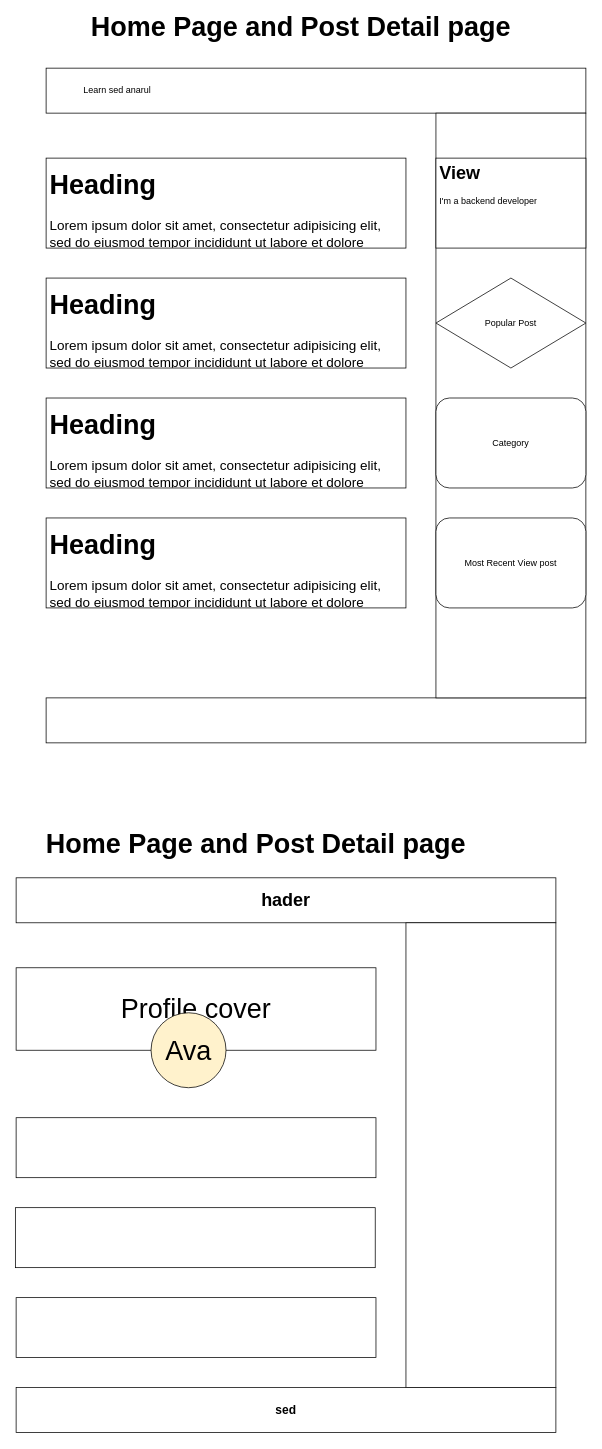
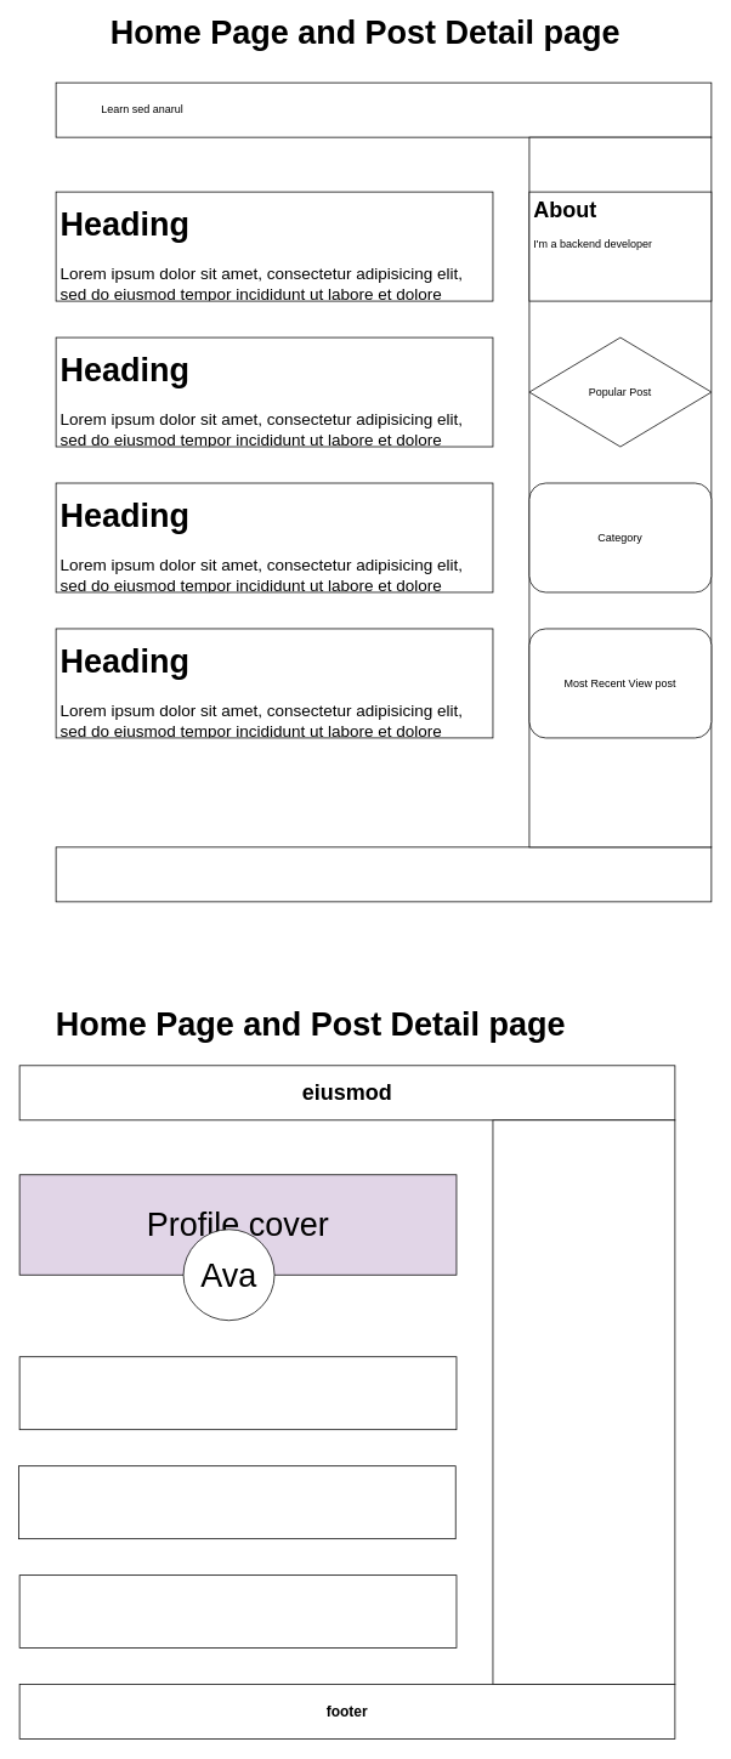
  <mxCell id="0" />
  <mxCell id="1" parent="0" />
  <mxCell id="2" value="" style="rounded=0;whiteSpace=wrap;html=1;" vertex="1" parent="1"><mxGeometry x="61" y="90" width="720" height="60" as="geometry" /></mxCell>
  <mxCell id="3" value="" style="rounded=0;whiteSpace=wrap;html=1;" vertex="1" parent="1"><mxGeometry x="61" y="930" width="720" height="60" as="geometry" /></mxCell>
  <mxCell id="4" value="" style="rounded=0;whiteSpace=wrap;html=1;" vertex="1" parent="1"><mxGeometry x="581" y="150" width="200" height="780" as="geometry" /></mxCell>
  <mxCell id="5" value="" style="rounded=0;whiteSpace=wrap;html=1;" vertex="1" parent="1"><mxGeometry x="61" y="210" width="480" height="120" as="geometry" /></mxCell>
  <mxCell id="6" value="" style="rounded=0;whiteSpace=wrap;html=1;" vertex="1" parent="1"><mxGeometry x="61" y="370" width="480" height="120" as="geometry" /></mxCell>
  <mxCell id="7" value="" style="rounded=0;whiteSpace=wrap;html=1;" vertex="1" parent="1"><mxGeometry x="61" y="530" width="480" height="120" as="geometry" /></mxCell>
  <mxCell id="8" value="" style="rounded=0;whiteSpace=wrap;html=1;" vertex="1" parent="1"><mxGeometry x="61" y="690" width="480" height="120" as="geometry" /></mxCell>
  <mxCell id="9" value="Learn sed anarul" style="text;html=1;strokeColor=none;fillColor=none;align=center;verticalAlign=middle;whiteSpace=wrap;rounded=0;" vertex="1" parent="1"><mxGeometry x="101" y="105" width="110" height="30" as="geometry" /></mxCell>
  <mxCell id="10" value="" style="rounded=0;whiteSpace=wrap;html=1;direction=south;" vertex="1" parent="1"><mxGeometry x="581" y="210" width="200" height="120" as="geometry" /></mxCell>
  <mxCell id="11" value="Popular Post" style="rhombus;whiteSpace=wrap;html=1;" vertex="1" parent="1"><mxGeometry x="581" y="370" width="200" height="120" as="geometry" /></mxCell>
  <mxCell id="12" value="Category" style="whiteSpace=wrap;html=1;rounded=1;" vertex="1" parent="1"><mxGeometry x="581" y="530" width="200" height="120" as="geometry" /></mxCell>
  <mxCell id="13" value="Most Recent View post" style="whiteSpace=wrap;html=1;rounded=1;" vertex="1" parent="1"><mxGeometry x="581" y="690" width="200" height="120" as="geometry" /></mxCell>
- <mxCell id="14" value="&lt;h1&gt;View&lt;/h1&gt;&lt;div&gt;I'm a backend developer&lt;/div&gt;" style="text;html=1;strokeColor=none;fillColor=none;spacing=5;spacingTop=-20;whiteSpace=wrap;overflow=hidden;rounded=0;" vertex="1" parent="1"><mxGeometry x="581" y="210" width="200" height="120" as="geometry" /></mxCell>
+ <mxCell id="14" value="&lt;h1&gt;About&lt;/h1&gt;&lt;div&gt;I'm a backend developer&lt;/div&gt;" style="text;html=1;strokeColor=none;fillColor=none;spacing=5;spacingTop=-20;whiteSpace=wrap;overflow=hidden;rounded=0;" vertex="1" parent="1"><mxGeometry x="581" y="210" width="200" height="120" as="geometry" /></mxCell>
  <mxCell id="15" value="&lt;h1&gt;Heading&lt;/h1&gt;&lt;p&gt;Lorem ipsum dolor sit amet, consectetur adipisicing elit, sed do eiusmod tempor incididunt ut labore et dolore magna aliqua.&lt;/p&gt;" style="text;html=1;strokeColor=none;fillColor=none;spacing=5;spacingTop=-20;whiteSpace=wrap;overflow=hidden;rounded=0;fontSize=18;" vertex="1" parent="1"><mxGeometry x="61" y="210" width="480" height="120" as="geometry" /></mxCell>
  <mxCell id="16" value="&lt;h1&gt;Heading&lt;/h1&gt;&lt;p&gt;Lorem ipsum dolor sit amet, consectetur adipisicing elit, sed do eiusmod tempor incididunt ut labore et dolore magna aliqua.&lt;/p&gt;" style="text;html=1;strokeColor=none;fillColor=none;spacing=5;spacingTop=-20;whiteSpace=wrap;overflow=hidden;rounded=0;fontSize=18;" vertex="1" parent="1"><mxGeometry x="61" y="370" width="480" height="120" as="geometry" /></mxCell>
  <mxCell id="17" value="&lt;h1&gt;Heading&lt;/h1&gt;&lt;p&gt;Lorem ipsum dolor sit amet, consectetur adipisicing elit, sed do eiusmod tempor incididunt ut labore et dolore magna aliqua.&lt;/p&gt;" style="text;html=1;strokeColor=none;fillColor=none;spacing=5;spacingTop=-20;whiteSpace=wrap;overflow=hidden;rounded=0;fontSize=18;" vertex="1" parent="1"><mxGeometry x="61" y="530" width="480" height="120" as="geometry" /></mxCell>
  <mxCell id="18" value="&lt;h1&gt;Heading&lt;/h1&gt;&lt;p&gt;Lorem ipsum dolor sit amet, consectetur adipisicing elit, sed do eiusmod tempor incididunt ut labore et dolore magna aliqua.&lt;/p&gt;" style="text;html=1;strokeColor=none;fillColor=none;spacing=5;spacingTop=-20;whiteSpace=wrap;overflow=hidden;rounded=0;fontSize=18;" vertex="1" parent="1"><mxGeometry x="61" y="690" width="480" height="120" as="geometry" /></mxCell>
  <mxCell id="19" value="&lt;font style=&quot;font-size: 36px&quot;&gt;Home Page and Post Detail page&lt;/font&gt;" style="text;html=1;strokeColor=none;fillColor=none;align=center;verticalAlign=middle;whiteSpace=wrap;rounded=0;fontSize=18;fontStyle=1" vertex="1" parent="1"><mxGeometry x="101" y="20" width="600" height="30" as="geometry" /></mxCell>
  <mxCell id="20" value="&lt;font style=&quot;font-size: 36px&quot;&gt;Home Page and Post Detail page&lt;/font&gt;" style="text;html=1;strokeColor=none;fillColor=none;align=center;verticalAlign=middle;whiteSpace=wrap;rounded=0;fontSize=18;fontStyle=1" vertex="1" parent="1"><mxGeometry x="41" y="1110" width="600" height="30" as="geometry" /></mxCell>
- <mxCell id="21" value="&lt;font style=&quot;font-size: 24px&quot;&gt;&lt;b&gt;hader&lt;/b&gt;&lt;/font&gt;" style="rounded=0;whiteSpace=wrap;html=1;" vertex="1" parent="1"><mxGeometry x="21" y="1170" width="720" height="60" as="geometry" /></mxCell>
- <mxCell id="22" value="&lt;font size=&quot;3&quot;&gt;&lt;b&gt;sed&lt;/b&gt;&lt;/font&gt;" style="rounded=0;whiteSpace=wrap;html=1;" vertex="1" parent="1"><mxGeometry x="21" y="1850" width="720" height="60" as="geometry" /></mxCell>
+ <mxCell id="21" value="&lt;font style=&quot;font-size: 24px&quot;&gt;&lt;b&gt;eiusmod&lt;/b&gt;&lt;/font&gt;" style="rounded=0;whiteSpace=wrap;html=1;" vertex="1" parent="1"><mxGeometry x="21" y="1170" width="720" height="60" as="geometry" /></mxCell>
+ <mxCell id="22" value="&lt;font size=&quot;3&quot;&gt;&lt;b&gt;footer&lt;/b&gt;&lt;/font&gt;" style="rounded=0;whiteSpace=wrap;html=1;" vertex="1" parent="1"><mxGeometry x="21" y="1850" width="720" height="60" as="geometry" /></mxCell>
  <mxCell id="23" value="" style="rounded=0;whiteSpace=wrap;html=1;" vertex="1" parent="1"><mxGeometry x="541" y="1230" width="200" height="620" as="geometry" /></mxCell>
- <mxCell id="24" value="Profile cover" style="rounded=0;whiteSpace=wrap;html=1;fontSize=36;" vertex="1" parent="1"><mxGeometry x="21" y="1290" width="480" height="110" as="geometry" /></mxCell>
- <mxCell id="25" value="Ava" style="ellipse;whiteSpace=wrap;html=1;aspect=fixed;fontSize=36;fillColor=#fff2cc;" vertex="1" parent="1"><mxGeometry x="201" y="1350" width="100" height="100" as="geometry" /></mxCell>
+ <mxCell id="24" value="Profile cover" style="rounded=0;whiteSpace=wrap;html=1;fontSize=36;fillColor=#e1d5e7;" vertex="1" parent="1"><mxGeometry x="21" y="1290" width="480" height="110" as="geometry" /></mxCell>
+ <mxCell id="25" value="Ava" style="ellipse;whiteSpace=wrap;html=1;aspect=fixed;fontSize=36;" vertex="1" parent="1"><mxGeometry x="201" y="1350" width="100" height="100" as="geometry" /></mxCell>
  <mxCell id="26" value="" style="rounded=0;whiteSpace=wrap;html=1;fontSize=36;" vertex="1" parent="1"><mxGeometry x="21" y="1490" width="480" height="80" as="geometry" /></mxCell>
  <mxCell id="27" value="" style="rounded=0;whiteSpace=wrap;html=1;fontSize=36;" vertex="1" parent="1"><mxGeometry x="20" y="1610" width="480" height="80" as="geometry" /></mxCell>
  <mxCell id="28" value="" style="rounded=0;whiteSpace=wrap;html=1;fontSize=36;" vertex="1" parent="1"><mxGeometry x="21" y="1730" width="480" height="80" as="geometry" /></mxCell>
